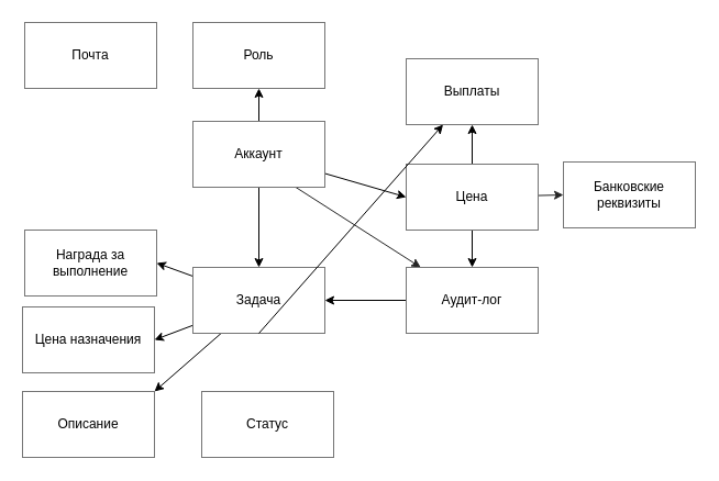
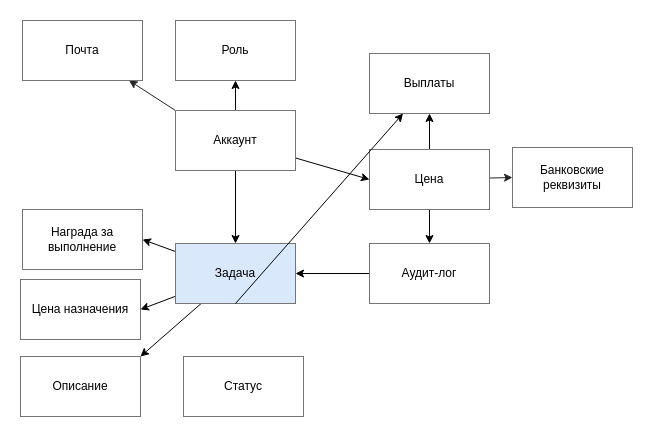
  <mxCell id="0" />
  <mxCell id="1" parent="0" />
  <mxCell id="2" value="" style="edgeStyle=none;html=1;strokeColor=#000000;fontColor=#000000;fillColor=#000000;" parent="1" source="6" target="7" edge="1"><mxGeometry relative="1" as="geometry" /></mxCell>
  <mxCell id="3" value="" style="edgeStyle=none;html=1;strokeColor=#000000;fontColor=#000000;fillColor=#000000;" parent="1" source="6" target="11" edge="1"><mxGeometry relative="1" as="geometry" /></mxCell>
  <mxCell id="4" style="edgeStyle=none;html=1;entryX=0;entryY=0.5;entryDx=0;entryDy=0;strokeColor=#000000;fontColor=#000000;fillColor=#000000;" parent="1" source="6" target="17" edge="1"><mxGeometry relative="1" as="geometry" /></mxCell>
- <mxCell id="5" style="edgeStyle=none;html=1;exitX=0;exitY=0;exitDx=0;exitDy=0;strokeColor=#242424;" edge="1" parent="1" source="6" target="20"><mxGeometry relative="1" as="geometry" /></mxCell>
+ <mxCell id="5" style="edgeStyle=none;html=1;exitX=0;exitY=0;exitDx=0;exitDy=0;strokeColor=#242424;" edge="1" parent="1" source="6" target="24"><mxGeometry relative="1" as="geometry" /></mxCell>
  <mxCell id="6" value="&lt;font color=&quot;#000000&quot;&gt;Аккаунт&lt;br&gt;&lt;/font&gt;" style="rounded=0;whiteSpace=wrap;html=1;strokeColor=#757575;fillColor=#FFFFFF;" parent="1" vertex="1"><mxGeometry x="175" y="110" width="120" height="60" as="geometry" /></mxCell>
  <mxCell id="7" value="&lt;font color=&quot;#000000&quot;&gt;Роль&lt;br&gt;&lt;/font&gt;" style="rounded=0;whiteSpace=wrap;html=1;strokeColor=#757575;fillColor=#FFFFFF;" parent="1" vertex="1"><mxGeometry x="175" y="20" width="120" height="60" as="geometry" /></mxCell>
  <mxCell id="8" value="" style="edgeStyle=none;html=1;strokeColor=#000000;fontColor=#000000;fillColor=#000000;entryX=1;entryY=0.5;entryDx=0;entryDy=0;" parent="1" source="11" target="13" edge="1"><mxGeometry relative="1" as="geometry" /></mxCell>
  <mxCell id="9" value="" style="edgeStyle=none;html=1;strokeColor=#000000;fontColor=#000000;fillColor=#000000;entryX=1;entryY=0.5;entryDx=0;entryDy=0;" parent="1" source="11" target="12" edge="1"><mxGeometry relative="1" as="geometry" /></mxCell>
  <mxCell id="10" style="edgeStyle=none;html=1;entryX=1;entryY=0;entryDx=0;entryDy=0;strokeColor=#000000;" parent="1" source="11" target="23" edge="1"><mxGeometry relative="1" as="geometry" /></mxCell>
- <mxCell id="11" value="&lt;font color=&quot;#000000&quot;&gt;Задача&lt;br&gt;&lt;/font&gt;" style="rounded=0;whiteSpace=wrap;html=1;strokeColor=#757575;fillColor=#FFFFFF;" parent="1" vertex="1"><mxGeometry x="175" y="243" width="120" height="60" as="geometry" /></mxCell>
+ <mxCell id="11" value="&lt;font color=&quot;#000000&quot;&gt;Задача&lt;br&gt;&lt;/font&gt;" style="rounded=0;whiteSpace=wrap;html=1;strokeColor=#757575;fillColor=#dae8fc;" parent="1" vertex="1"><mxGeometry x="175" y="243" width="120" height="60" as="geometry" /></mxCell>
  <mxCell id="12" value="&lt;font color=&quot;#000000&quot;&gt;Цена назначения&lt;br&gt;&lt;/font&gt;" style="rounded=0;whiteSpace=wrap;html=1;strokeColor=#757575;fillColor=#FFFFFF;" parent="1" vertex="1"><mxGeometry x="20" y="279" width="120" height="60" as="geometry" /></mxCell>
  <mxCell id="13" value="&lt;font color=&quot;#000000&quot;&gt;Награда за выполнение&lt;br&gt;&lt;/font&gt;" style="rounded=0;whiteSpace=wrap;html=1;strokeColor=#757575;fillColor=#FFFFFF;" parent="1" vertex="1"><mxGeometry x="22" y="209" width="120" height="60" as="geometry" /></mxCell>
  <mxCell id="14" style="edgeStyle=none;html=1;exitX=0.5;exitY=0;exitDx=0;exitDy=0;entryX=0.5;entryY=1;entryDx=0;entryDy=0;strokeColor=#000000;fontColor=#000000;fillColor=#000000;" parent="1" source="17" target="18" edge="1"><mxGeometry relative="1" as="geometry" /></mxCell>
  <mxCell id="15" style="edgeStyle=none;html=1;entryX=0.5;entryY=0;entryDx=0;entryDy=0;strokeColor=#000000;fontColor=#000000;fillColor=#000000;" parent="1" source="17" target="20" edge="1"><mxGeometry relative="1" as="geometry" /></mxCell>
  <mxCell id="16" style="edgeStyle=none;html=1;entryX=0;entryY=0.5;entryDx=0;entryDy=0;strokeColor=#242424;" edge="1" parent="1" source="17" target="25"><mxGeometry relative="1" as="geometry" /></mxCell>
  <mxCell id="17" value="&lt;font color=&quot;#000000&quot;&gt;Цена&lt;br&gt;&lt;/font&gt;" style="rounded=0;whiteSpace=wrap;html=1;strokeColor=#757575;fillColor=#FFFFFF;" parent="1" vertex="1"><mxGeometry x="369" y="149" width="120" height="60" as="geometry" /></mxCell>
  <mxCell id="18" value="&lt;font color=&quot;#000000&quot;&gt;Выплаты&lt;br&gt;&lt;/font&gt;" style="rounded=0;whiteSpace=wrap;html=1;strokeColor=#757575;fillColor=#FFFFFF;" parent="1" vertex="1"><mxGeometry x="369" y="53" width="120" height="60" as="geometry" /></mxCell>
  <mxCell id="19" style="edgeStyle=none;html=1;entryX=1;entryY=0.5;entryDx=0;entryDy=0;strokeColor=#000000;fontColor=#000000;fillColor=#000000;" parent="1" source="20" target="11" edge="1"><mxGeometry relative="1" as="geometry" /></mxCell>
  <mxCell id="20" value="&lt;font color=&quot;#000000&quot;&gt;Аудит-лог&lt;br&gt;&lt;/font&gt;" style="rounded=0;whiteSpace=wrap;html=1;strokeColor=#757575;fillColor=#FFFFFF;" parent="1" vertex="1"><mxGeometry x="369" y="243" width="120" height="60" as="geometry" /></mxCell>
  <mxCell id="21" value="&lt;font color=&quot;#000000&quot;&gt;Статус&lt;br&gt;&lt;/font&gt;" style="rounded=0;whiteSpace=wrap;html=1;strokeColor=#757575;fillColor=#FFFFFF;" parent="1" vertex="1"><mxGeometry x="183" y="356" width="120" height="60" as="geometry" /></mxCell>
  <mxCell id="22" value="" style="edgeStyle=none;html=1;strokeColor=#000000;fontColor=#000000;fillColor=#000000;exitX=0.5;exitY=1;exitDx=0;exitDy=0;" parent="1" source="11" target="18" edge="1"><mxGeometry relative="1" as="geometry"><mxPoint x="185" y="305.737" as="sourcePoint" /><mxPoint x="150" y="319" as="targetPoint" /></mxGeometry></mxCell>
  <mxCell id="23" value="&lt;font color=&quot;#000000&quot;&gt;Описание&lt;br&gt;&lt;/font&gt;" style="rounded=0;whiteSpace=wrap;html=1;strokeColor=#757575;fillColor=#FFFFFF;" parent="1" vertex="1"><mxGeometry x="20" y="356" width="120" height="60" as="geometry" /></mxCell>
  <mxCell id="24" value="&lt;font color=&quot;#000000&quot;&gt;Почта&lt;br&gt;&lt;/font&gt;" style="rounded=0;whiteSpace=wrap;html=1;strokeColor=#757575;fillColor=#FFFFFF;" vertex="1" parent="1"><mxGeometry x="22" y="20" width="120" height="60" as="geometry" /></mxCell>
  <mxCell id="25" value="&lt;font color=&quot;#000000&quot;&gt;Банковские реквизиты&lt;br&gt;&lt;/font&gt;" style="rounded=0;whiteSpace=wrap;html=1;strokeColor=#757575;fillColor=#FFFFFF;" vertex="1" parent="1"><mxGeometry x="512" y="147" width="120" height="60" as="geometry" /></mxCell>
